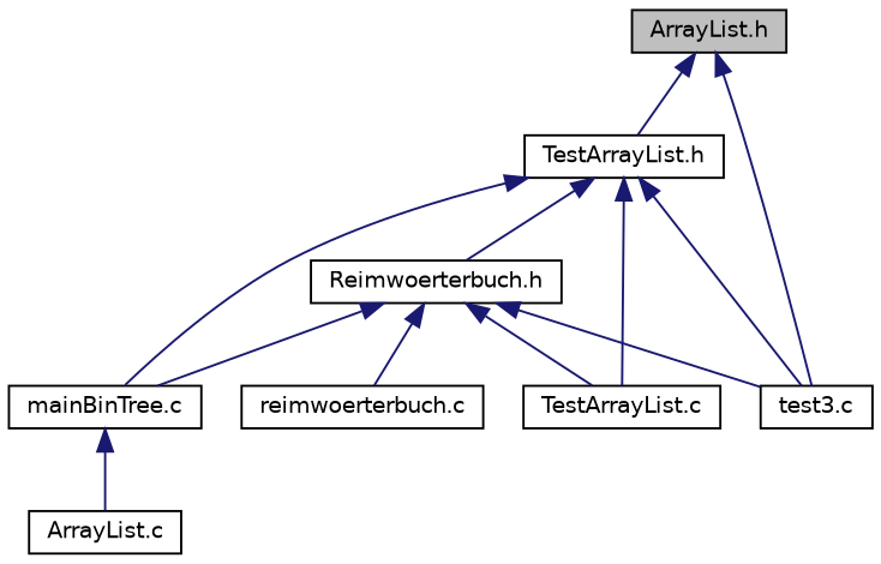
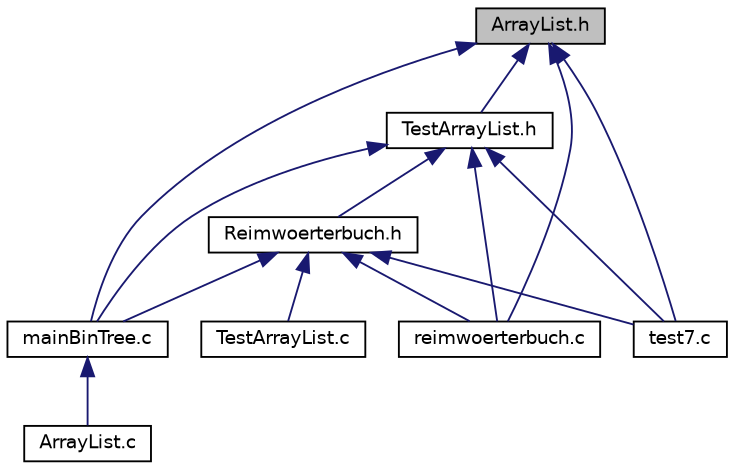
  digraph {
    node [color=black fillcolor=white fontname=Helvetica fontsize=10 shape=record style=filled]
    edge [color=midnightblue dir=back fontname=Helvetica fontsize=10 labelfontname=Helvetica labelfontsize=10 style=solid]
    n1 [fillcolor=grey75 fontcolor=black height=0.2 label="ArrayList.h" width=0.4]
    n2 [height=0.2 label="TestArrayList.h" width=0.4]
    n3 [height=0.2 label="mainBinTree.c" width=0.4]
    n4 [height=0.2 label="reimwoerterbuch.c" width=0.4]
-   n5 [height=0.2 label="test3.c" width=0.4]
+   n5 [height=0.2 label="test7.c" width=0.4]
    n6 [height=0.2 label="ArrayList.c" width=0.4]
    n7 [height=0.2 label="Reimwoerterbuch.h" width=0.4]
    n8 [height=0.2 label="TestArrayList.c" width=0.4]
    n1 -> n2
+   n1 -> n3
+   n1 -> n4
    n1 -> n5
    n2 -> n3
-   n2 -> n8
+   n2 -> n4
    n2 -> n5
    n2 -> n7
    n3 -> n6
    n7 -> n3
    n7 -> n4
    n7 -> n5
    n7 -> n8
  }
